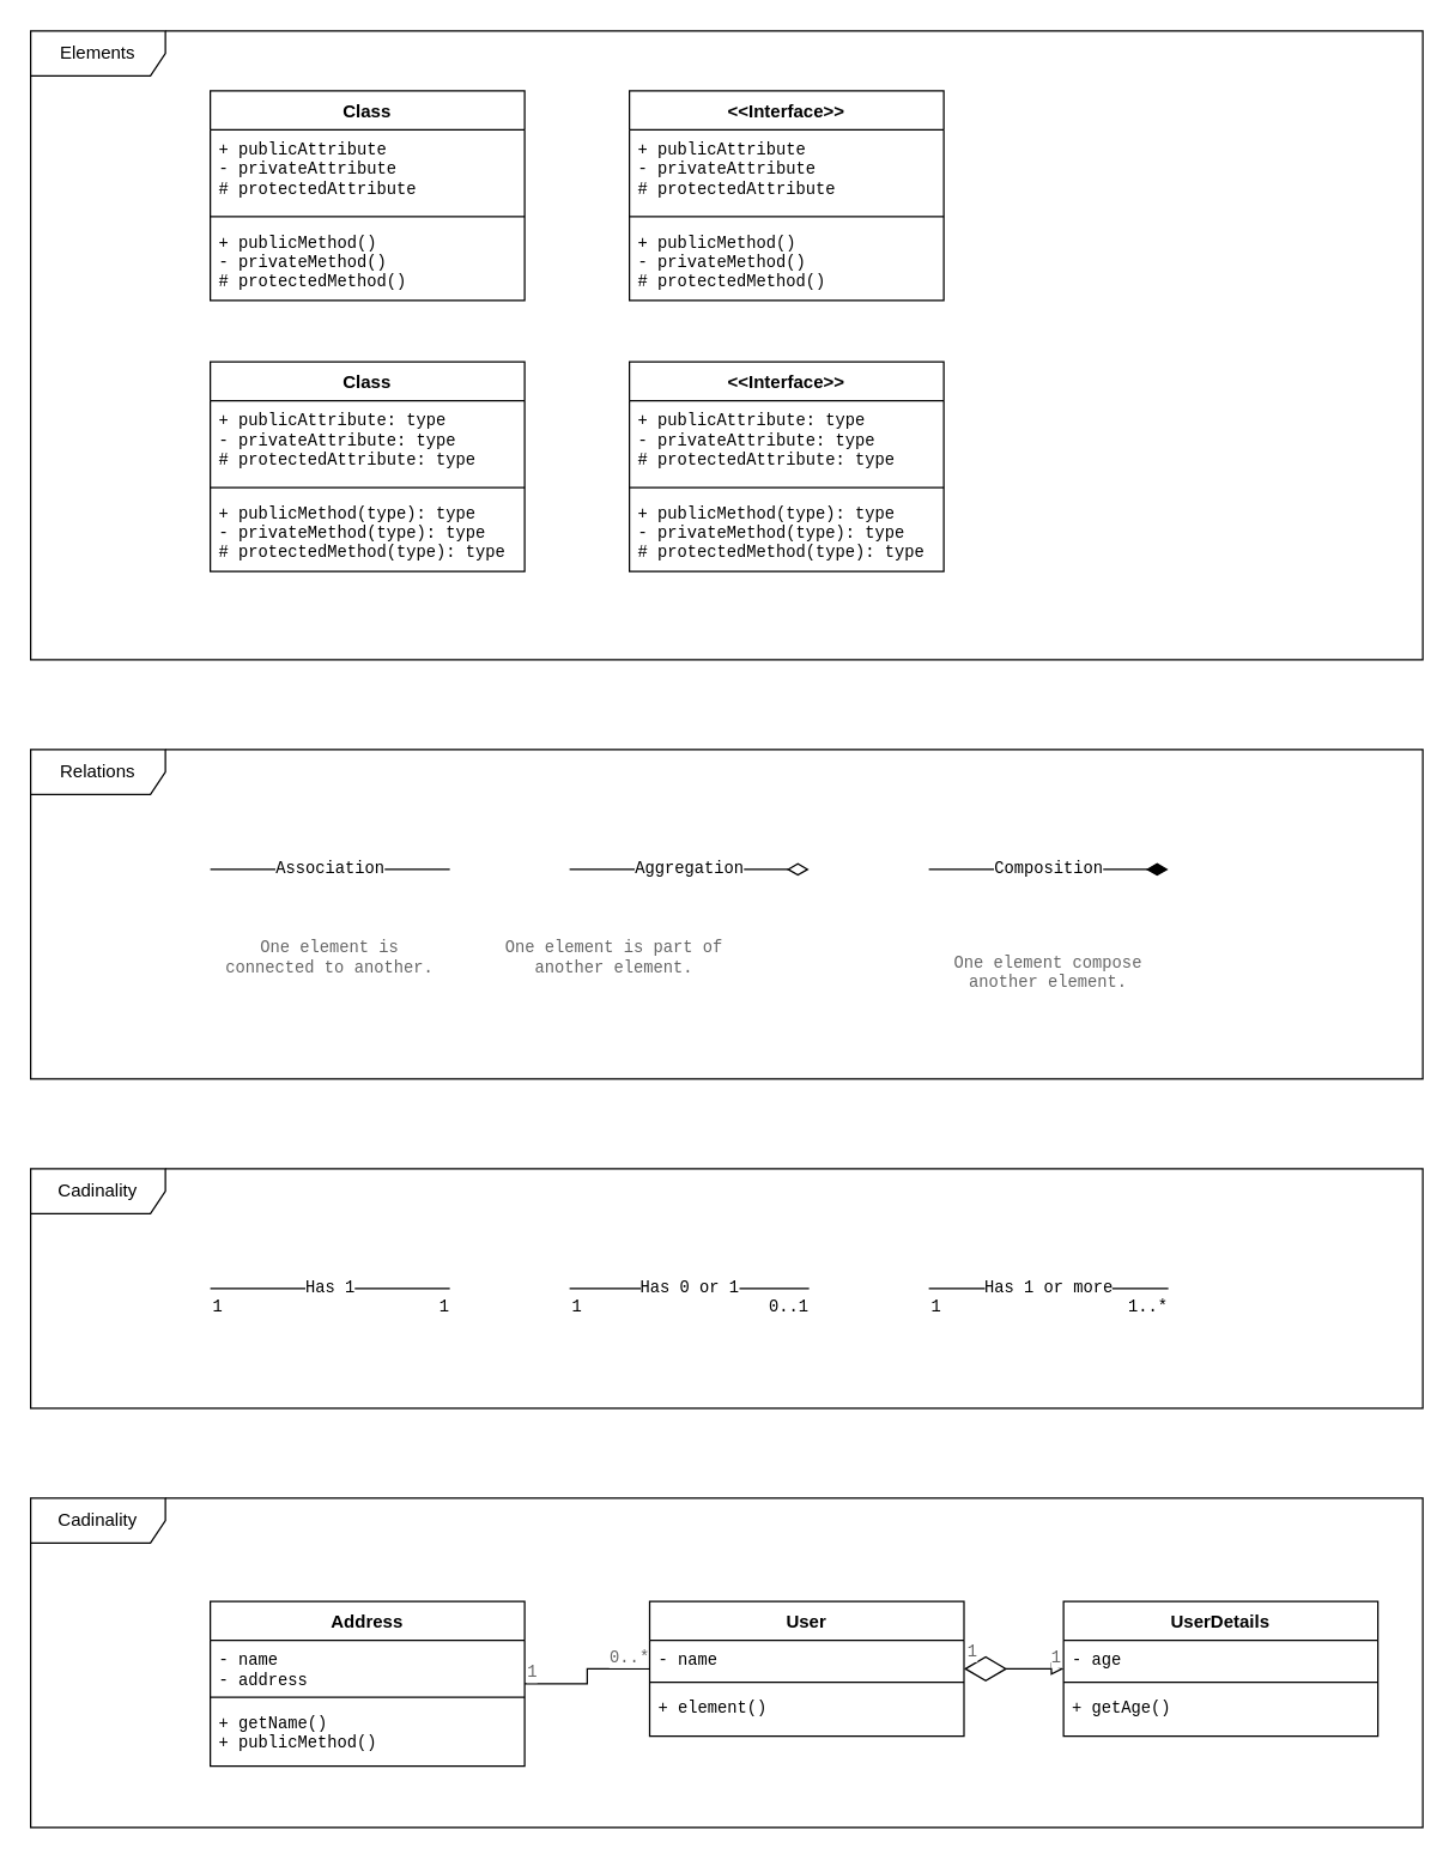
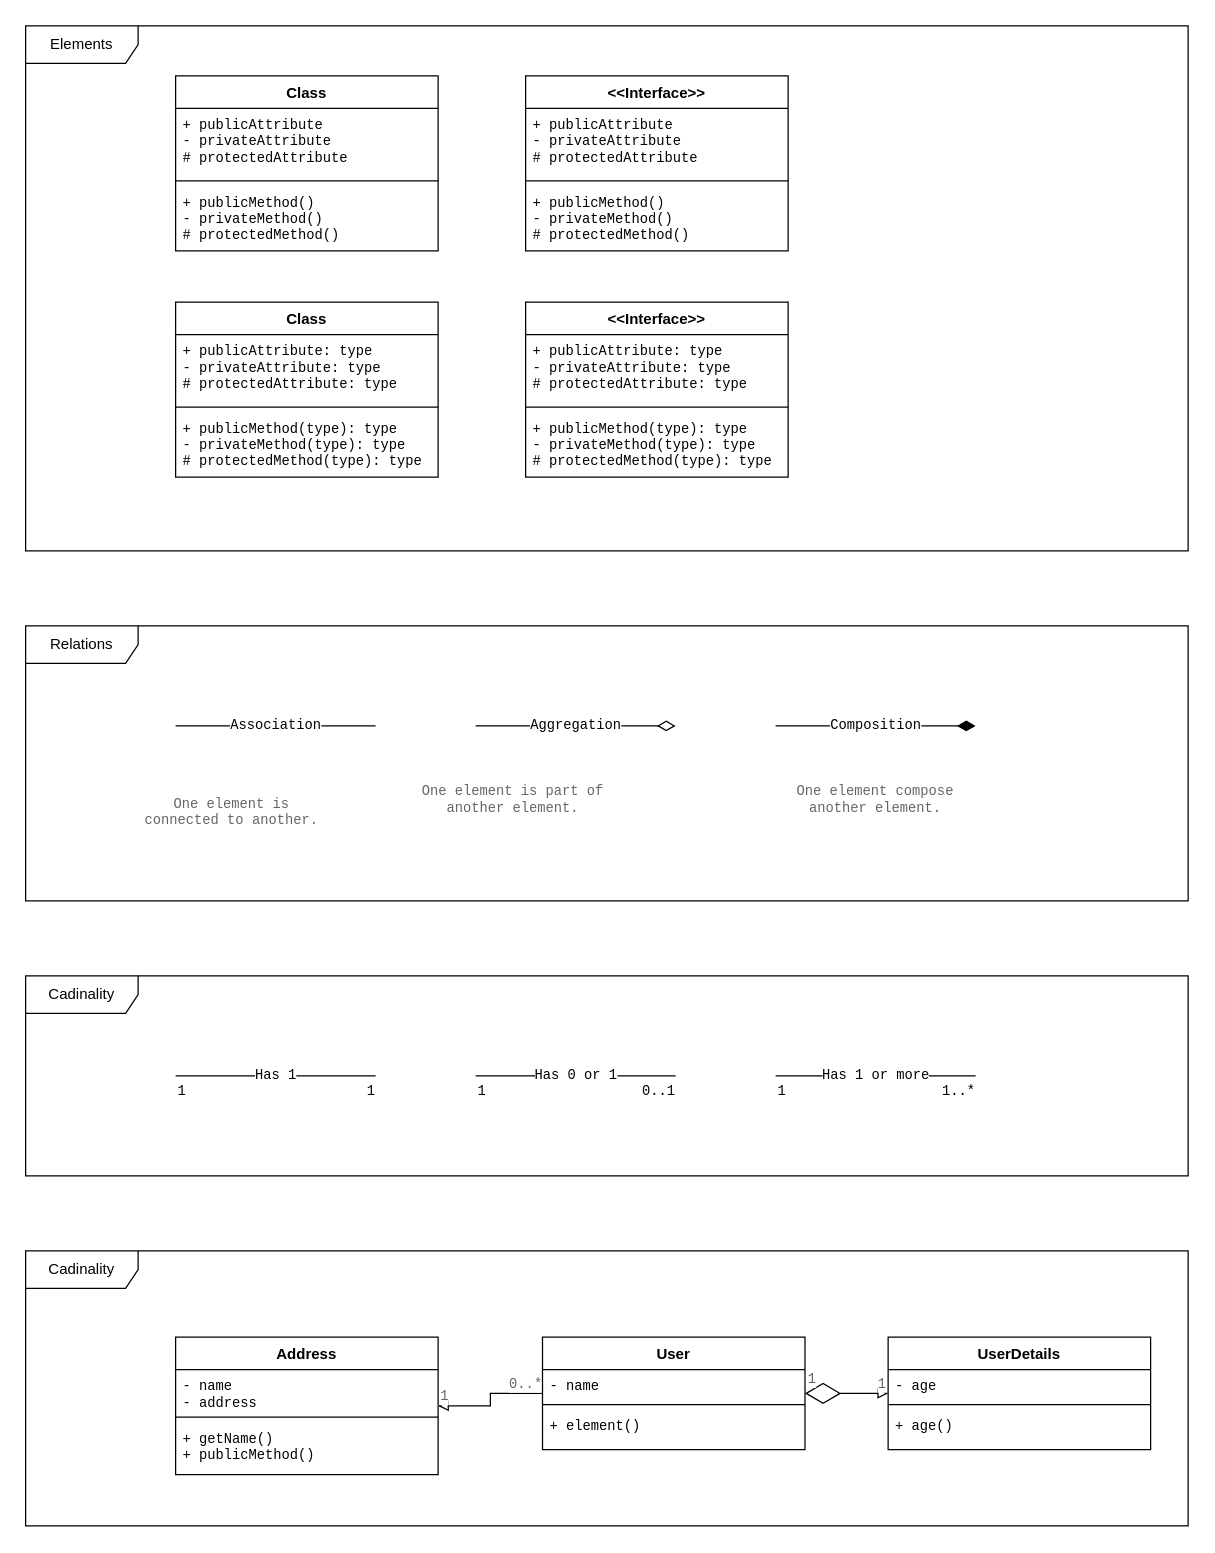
  <mxCell id="0" />
  <mxCell id="1" parent="0" />
  <mxCell id="2" value="Cadinality" style="shape=umlFrame;whiteSpace=wrap;html=1;width=90;height=30;" vertex="1" parent="1"><mxGeometry y="1000" width="930" height="220" as="geometry" x="20" /></mxCell>
  <mxCell id="3" value="Relations" style="shape=umlFrame;whiteSpace=wrap;html=1;width=90;height=30;" vertex="1" parent="1"><mxGeometry y="500" width="930" height="220" as="geometry" x="20" /></mxCell>
  <mxCell id="4" value="Elements" style="shape=umlFrame;whiteSpace=wrap;html=1;width=90;height=30;" vertex="1" parent="1"><mxGeometry y="20" width="930" height="420" as="geometry" x="20" /></mxCell>
  <mxCell id="5" value="Class" style="swimlane;fontStyle=1;align=center;verticalAlign=top;childLayout=stackLayout;horizontal=1;startSize=26;horizontalStack=0;resizeParent=1;resizeParentMax=0;resizeLast=0;collapsible=1;marginBottom=0;" vertex="1" parent="1"><mxGeometry x="140" y="60" width="210" height="140" as="geometry"><mxRectangle x="120" y="160" width="60" height="26" as="alternateBounds" /></mxGeometry></mxCell>
  <mxCell id="6" value="+ publicAttribute&#10;- privateAttribute&#10;# protectedAttribute" style="text;strokeColor=none;fillColor=none;align=left;verticalAlign=top;spacingLeft=4;spacingRight=4;overflow=hidden;rotatable=0;points=[[0,0.5],[1,0.5]];portConstraint=eastwest;fontFamily=Courier New;fontSize=11;" vertex="1" parent="5"><mxGeometry y="26" width="210" height="54" as="geometry" /></mxCell>
  <mxCell id="7" value="" style="line;strokeWidth=1;fillColor=none;align=left;verticalAlign=middle;spacingTop=-1;spacingLeft=3;spacingRight=3;rotatable=0;labelPosition=right;points=[];portConstraint=eastwest;" vertex="1" parent="5"><mxGeometry y="80" width="210" height="8" as="geometry" /></mxCell>
  <mxCell id="8" value="+ publicMethod()&#10;- privateMethod()&#10;# protectedMethod()" style="text;strokeColor=none;fillColor=none;align=left;verticalAlign=top;spacingLeft=4;spacingRight=4;overflow=hidden;rotatable=0;points=[[0,0.5],[1,0.5]];portConstraint=eastwest;fontFamily=Courier New;fontSize=11;" vertex="1" parent="5"><mxGeometry y="88" width="210" height="52" as="geometry" /></mxCell>
  <mxCell id="9" value="&lt;&lt;Interface&gt;&gt;" style="swimlane;fontStyle=1;align=center;verticalAlign=top;childLayout=stackLayout;horizontal=1;startSize=26;horizontalStack=0;resizeParent=1;resizeParentMax=0;resizeLast=0;collapsible=1;marginBottom=0;" vertex="1" parent="1"><mxGeometry x="420" y="60" width="210" height="140" as="geometry"><mxRectangle x="400" y="160" width="60" height="26" as="alternateBounds" /></mxGeometry></mxCell>
  <mxCell id="10" value="+ publicAttribute&#10;- privateAttribute&#10;# protectedAttribute" style="text;strokeColor=none;fillColor=none;align=left;verticalAlign=top;spacingLeft=4;spacingRight=4;overflow=hidden;rotatable=0;points=[[0,0.5],[1,0.5]];portConstraint=eastwest;fontFamily=Courier New;fontSize=11;" vertex="1" parent="9"><mxGeometry y="26" width="210" height="54" as="geometry" /></mxCell>
  <mxCell id="11" value="" style="line;strokeWidth=1;fillColor=none;align=left;verticalAlign=middle;spacingTop=-1;spacingLeft=3;spacingRight=3;rotatable=0;labelPosition=right;points=[];portConstraint=eastwest;" vertex="1" parent="9"><mxGeometry y="80" width="210" height="8" as="geometry" /></mxCell>
  <mxCell id="12" value="+ publicMethod()&#10;- privateMethod()&#10;# protectedMethod()" style="text;strokeColor=none;fillColor=none;align=left;verticalAlign=top;spacingLeft=4;spacingRight=4;overflow=hidden;rotatable=0;points=[[0,0.5],[1,0.5]];portConstraint=eastwest;fontFamily=Courier New;fontSize=11;" vertex="1" parent="9"><mxGeometry y="88" width="210" height="52" as="geometry" /></mxCell>
  <mxCell id="13" value="Class" style="swimlane;fontStyle=1;align=center;verticalAlign=top;childLayout=stackLayout;horizontal=1;startSize=26;horizontalStack=0;resizeParent=1;resizeParentMax=0;resizeLast=0;collapsible=1;marginBottom=0;" vertex="1" parent="1"><mxGeometry x="140" y="241" width="210" height="140" as="geometry"><mxRectangle x="120" y="160" width="60" height="26" as="alternateBounds" /></mxGeometry></mxCell>
  <mxCell id="14" value="+ publicAttribute: type&#10;- privateAttribute: type&#10;# protectedAttribute: type" style="text;strokeColor=none;fillColor=none;align=left;verticalAlign=top;spacingLeft=4;spacingRight=4;overflow=hidden;rotatable=0;points=[[0,0.5],[1,0.5]];portConstraint=eastwest;fontFamily=Courier New;fontSize=11;" vertex="1" parent="13"><mxGeometry y="26" width="210" height="54" as="geometry" /></mxCell>
  <mxCell id="15" value="" style="line;strokeWidth=1;fillColor=none;align=left;verticalAlign=middle;spacingTop=-1;spacingLeft=3;spacingRight=3;rotatable=0;labelPosition=right;points=[];portConstraint=eastwest;" vertex="1" parent="13"><mxGeometry y="80" width="210" height="8" as="geometry" /></mxCell>
  <mxCell id="16" value="+ publicMethod(type): type&#10;- privateMethod(type): type&#10;# protectedMethod(type): type" style="text;strokeColor=none;fillColor=none;align=left;verticalAlign=top;spacingLeft=4;spacingRight=4;overflow=hidden;rotatable=0;points=[[0,0.5],[1,0.5]];portConstraint=eastwest;fontFamily=Courier New;fontSize=11;" vertex="1" parent="13"><mxGeometry y="88" width="210" height="52" as="geometry" /></mxCell>
  <mxCell id="17" value="&lt;&lt;Interface&gt;&gt;" style="swimlane;fontStyle=1;align=center;verticalAlign=top;childLayout=stackLayout;horizontal=1;startSize=26;horizontalStack=0;resizeParent=1;resizeParentMax=0;resizeLast=0;collapsible=1;marginBottom=0;" vertex="1" parent="1"><mxGeometry x="420" y="241" width="210" height="140" as="geometry"><mxRectangle x="120" y="160" width="60" height="26" as="alternateBounds" /></mxGeometry></mxCell>
  <mxCell id="18" value="+ publicAttribute: type&#10;- privateAttribute: type&#10;# protectedAttribute: type" style="text;strokeColor=none;fillColor=none;align=left;verticalAlign=top;spacingLeft=4;spacingRight=4;overflow=hidden;rotatable=0;points=[[0,0.5],[1,0.5]];portConstraint=eastwest;fontFamily=Courier New;fontSize=11;" vertex="1" parent="17"><mxGeometry y="26" width="210" height="54" as="geometry" /></mxCell>
  <mxCell id="19" value="" style="line;strokeWidth=1;fillColor=none;align=left;verticalAlign=middle;spacingTop=-1;spacingLeft=3;spacingRight=3;rotatable=0;labelPosition=right;points=[];portConstraint=eastwest;" vertex="1" parent="17"><mxGeometry y="80" width="210" height="8" as="geometry" /></mxCell>
  <mxCell id="20" value="+ publicMethod(type): type&#10;- privateMethod(type): type&#10;# protectedMethod(type): type" style="text;strokeColor=none;fillColor=none;align=left;verticalAlign=top;spacingLeft=4;spacingRight=4;overflow=hidden;rotatable=0;points=[[0,0.5],[1,0.5]];portConstraint=eastwest;fontFamily=Courier New;fontSize=11;" vertex="1" parent="17"><mxGeometry y="88" width="210" height="52" as="geometry" /></mxCell>
  <mxCell id="21" value="Association" style="endArrow=none;html=1;endSize=12;startArrow=none;startSize=14;startFill=0;edgeStyle=orthogonalEdgeStyle;rounded=0;fontFamily=Courier New;fontSize=11;fontColor=default;endFill=0;" edge="1" parent="1"><mxGeometry relative="1" as="geometry"><mxPoint x="140" y="580" as="sourcePoint" /><mxPoint x="300" y="580" as="targetPoint" /></mxGeometry></mxCell>
  <mxCell id="22" value="Aggregation" style="endArrow=diamondThin;html=1;endSize=12;startArrow=none;startSize=14;startFill=0;edgeStyle=orthogonalEdgeStyle;rounded=0;fontFamily=Courier New;fontSize=11;fontColor=default;endFill=0;" edge="1" parent="1"><mxGeometry relative="1" as="geometry"><mxPoint x="380" y="580" as="sourcePoint" /><mxPoint x="540" y="580" as="targetPoint" /></mxGeometry></mxCell>
  <mxCell id="23" value="Has 1" style="endArrow=none;html=1;endSize=12;startArrow=none;startSize=14;startFill=0;edgeStyle=orthogonalEdgeStyle;rounded=0;fontFamily=Courier New;fontSize=11;fontColor=default;endFill=0;" edge="1" parent="1"><mxGeometry relative="1" as="geometry"><mxPoint x="140" y="860" as="sourcePoint" /><mxPoint x="300" y="860" as="targetPoint" /></mxGeometry></mxCell>
  <mxCell id="24" value="1" style="edgeLabel;resizable=0;html=1;align=left;verticalAlign=top;fontFamily=Courier New;fontSize=11;fontColor=default;fillColor=none;gradientColor=none;" connectable="0" vertex="1" parent="23"><mxGeometry x="-1" relative="1" as="geometry" /></mxCell>
  <mxCell id="25" value="1" style="edgeLabel;resizable=0;html=1;align=right;verticalAlign=top;fontFamily=Courier New;fontSize=11;fontColor=default;fillColor=none;gradientColor=none;" connectable="0" vertex="1" parent="23"><mxGeometry x="1" relative="1" as="geometry" /></mxCell>
  <mxCell id="26" value="Composition" style="endArrow=diamondThin;html=1;endSize=12;startArrow=none;startSize=14;startFill=0;edgeStyle=orthogonalEdgeStyle;rounded=0;fontFamily=Courier New;fontSize=11;fontColor=default;endFill=1;" edge="1" parent="1"><mxGeometry relative="1" as="geometry"><mxPoint x="620" y="580" as="sourcePoint" /><mxPoint x="780" y="580" as="targetPoint" /></mxGeometry></mxCell>
- <mxCell id="27" value="One element is connected to another." style="text;html=1;strokeColor=none;fillColor=none;align=center;verticalAlign=top;whiteSpace=wrap;rounded=0;fontFamily=Courier New;fontSize=11;fontColor=#666666;" vertex="1" parent="1"><mxGeometry x="140" y="620" width="160" height="80" as="geometry" /></mxCell>
+ <mxCell id="27" value="One element is connected to another." style="text;html=1;strokeColor=none;fillColor=none;align=center;verticalAlign=top;whiteSpace=wrap;rounded=0;fontFamily=Courier New;fontSize=11;fontColor=#666666;" vertex="1" parent="1"><mxGeometry x="105" y="630" width="160" height="80" as="geometry" /></mxCell>
  <mxCell id="28" value="One element is part of another element." style="text;html=1;strokeColor=none;fillColor=none;align=center;verticalAlign=top;whiteSpace=wrap;rounded=0;fontFamily=Courier New;fontSize=11;fontColor=#666666;" vertex="1" parent="1"><mxGeometry x="330" y="620" width="160" height="80" as="geometry" /></mxCell>
- <mxCell id="29" value="&lt;div&gt;One element compose another element.&lt;/div&gt;" style="text;html=1;strokeColor=none;fillColor=none;align=center;verticalAlign=top;whiteSpace=wrap;rounded=0;fontFamily=Courier New;fontSize=11;fontColor=#666666;" vertex="1" parent="1"><mxGeometry x="620" y="630" width="160" height="80" as="geometry" /></mxCell>
+ <mxCell id="29" value="&lt;div&gt;One element compose another element.&lt;/div&gt;" style="text;html=1;strokeColor=none;fillColor=none;align=center;verticalAlign=top;whiteSpace=wrap;rounded=0;fontFamily=Courier New;fontSize=11;fontColor=#666666;" vertex="1" parent="1"><mxGeometry x="620" y="620" width="160" height="80" as="geometry" /></mxCell>
  <mxCell id="30" value="Has 0 or 1" style="endArrow=none;html=1;endSize=12;startArrow=none;startSize=14;startFill=0;edgeStyle=orthogonalEdgeStyle;rounded=0;fontFamily=Courier New;fontSize=11;fontColor=default;endFill=0;" edge="1" parent="1"><mxGeometry relative="1" as="geometry"><mxPoint x="380" y="860" as="sourcePoint" /><mxPoint x="540" y="860" as="targetPoint" /></mxGeometry></mxCell>
  <mxCell id="31" value="1" style="edgeLabel;resizable=0;html=1;align=left;verticalAlign=top;fontFamily=Courier New;fontSize=11;fontColor=default;fillColor=none;gradientColor=none;" connectable="0" vertex="1" parent="30"><mxGeometry x="-1" relative="1" as="geometry" /></mxCell>
  <mxCell id="32" value="0..1" style="edgeLabel;resizable=0;html=1;align=right;verticalAlign=top;fontFamily=Courier New;fontSize=11;fontColor=default;fillColor=none;gradientColor=none;" connectable="0" vertex="1" parent="30"><mxGeometry x="1" relative="1" as="geometry" /></mxCell>
  <mxCell id="33" value="Has 1 or more" style="endArrow=none;html=1;endSize=12;startArrow=none;startSize=14;startFill=0;edgeStyle=orthogonalEdgeStyle;rounded=0;fontFamily=Courier New;fontSize=11;fontColor=default;endFill=0;" edge="1" parent="1"><mxGeometry relative="1" as="geometry"><mxPoint x="620" y="860" as="sourcePoint" /><mxPoint x="780" y="860" as="targetPoint" /></mxGeometry></mxCell>
  <mxCell id="34" value="1" style="edgeLabel;resizable=0;html=1;align=left;verticalAlign=top;fontFamily=Courier New;fontSize=11;fontColor=default;fillColor=none;gradientColor=none;" connectable="0" vertex="1" parent="33"><mxGeometry x="-1" relative="1" as="geometry" /></mxCell>
  <mxCell id="35" value="1..*" style="edgeLabel;resizable=0;html=1;align=right;verticalAlign=top;fontFamily=Courier New;fontSize=11;fontColor=default;fillColor=none;gradientColor=none;" connectable="0" vertex="1" parent="33"><mxGeometry x="1" relative="1" as="geometry" /></mxCell>
  <mxCell id="36" value="Cadinality" style="shape=umlFrame;whiteSpace=wrap;html=1;width=90;height=30;" vertex="1" parent="1"><mxGeometry y="780" width="930" height="160" as="geometry" x="20" /></mxCell>
- <mxCell id="37" style="edgeStyle=orthogonalEdgeStyle;rounded=0;orthogonalLoop=1;jettySize=auto;html=1;fontFamily=Courier New;fontSize=11;fontColor=#666666;startArrow=none;startFill=0;endArrow=none;endFill=0;startSize=26;" edge="1" parent="1" source="43" target="47"><mxGeometry relative="1" as="geometry" /></mxCell>
+ <mxCell id="37" style="edgeStyle=orthogonalEdgeStyle;rounded=0;orthogonalLoop=1;jettySize=auto;html=1;fontFamily=Courier New;fontSize=11;fontColor=#666666;startArrow=none;startFill=0;endArrow=block;endFill=0;startSize=26;" edge="1" parent="1" source="43" target="47"><mxGeometry relative="1" as="geometry" /></mxCell>
  <mxCell id="38" value="0..*" style="edgeLabel;html=1;align=center;verticalAlign=middle;resizable=0;points=[];fontSize=11;fontFamily=Courier New;fontColor=#666666;" vertex="1" connectable="0" parent="37"><mxGeometry x="-0.818" y="3" relative="1" as="geometry"><mxPoint x="-5" y="-11" as="offset" /></mxGeometry></mxCell>
  <mxCell id="39" value="1" style="edgeLabel;html=1;align=center;verticalAlign=middle;resizable=0;points=[];fontSize=11;fontFamily=Courier New;fontColor=#666666;" vertex="1" connectable="0" parent="37"><mxGeometry x="0.712" y="-1" relative="1" as="geometry"><mxPoint x="-9" y="-7" as="offset" /></mxGeometry></mxCell>
  <mxCell id="40" style="edgeStyle=orthogonalEdgeStyle;rounded=0;orthogonalLoop=1;jettySize=auto;html=1;fontFamily=Courier New;fontSize=11;fontColor=#666666;startArrow=diamondThin;startFill=0;endArrow=block;endFill=0;startSize=26;" edge="1" parent="1" source="43" target="51"><mxGeometry relative="1" as="geometry" /></mxCell>
  <mxCell id="41" value="1" style="edgeLabel;html=1;align=center;verticalAlign=middle;resizable=0;points=[];fontSize=11;fontFamily=Courier New;fontColor=#666666;" vertex="1" connectable="0" parent="40"><mxGeometry x="-0.708" y="-1" relative="1" as="geometry"><mxPoint x="-5" y="-13" as="offset" /></mxGeometry></mxCell>
  <mxCell id="42" value="1" style="edgeLabel;html=1;align=center;verticalAlign=middle;resizable=0;points=[];fontSize=11;fontFamily=Courier New;fontColor=#666666;" vertex="1" connectable="0" parent="40"><mxGeometry x="0.747" y="-1" relative="1" as="geometry"><mxPoint x="3" y="-9" as="offset" /></mxGeometry></mxCell>
  <mxCell id="43" value="User" style="swimlane;fontStyle=1;align=center;verticalAlign=top;childLayout=stackLayout;horizontal=1;startSize=26;horizontalStack=0;resizeParent=1;resizeParentMax=0;resizeLast=0;collapsible=1;marginBottom=0;" vertex="1" parent="1"><mxGeometry x="433.5" y="1069" width="210" height="90" as="geometry"><mxRectangle x="120" y="160" width="60" height="26" as="alternateBounds" /></mxGeometry></mxCell>
  <mxCell id="44" value="- name" style="text;strokeColor=none;fillColor=none;align=left;verticalAlign=top;spacingLeft=4;spacingRight=4;overflow=hidden;rotatable=0;points=[[0,0.5],[1,0.5]];portConstraint=eastwest;fontFamily=Courier New;fontSize=11;" vertex="1" parent="43"><mxGeometry y="26" width="210" height="24" as="geometry" /></mxCell>
  <mxCell id="45" value="" style="line;strokeWidth=1;fillColor=none;align=left;verticalAlign=middle;spacingTop=-1;spacingLeft=3;spacingRight=3;rotatable=0;labelPosition=right;points=[];portConstraint=eastwest;" vertex="1" parent="43"><mxGeometry y="50" width="210" height="8" as="geometry" /></mxCell>
  <mxCell id="46" value="+ element()" style="text;strokeColor=none;fillColor=none;align=left;verticalAlign=top;spacingLeft=4;spacingRight=4;overflow=hidden;rotatable=0;points=[[0,0.5],[1,0.5]];portConstraint=eastwest;fontFamily=Courier New;fontSize=11;" vertex="1" parent="43"><mxGeometry y="58" width="210" height="32" as="geometry" /></mxCell>
  <mxCell id="47" value="Address" style="swimlane;fontStyle=1;align=center;verticalAlign=top;childLayout=stackLayout;horizontal=1;startSize=26;horizontalStack=0;resizeParent=1;resizeParentMax=0;resizeLast=0;collapsible=1;marginBottom=0;" vertex="1" parent="1"><mxGeometry x="140" y="1069" width="210" height="110" as="geometry"><mxRectangle x="120" y="160" width="60" height="26" as="alternateBounds" /></mxGeometry></mxCell>
  <mxCell id="48" value="- name&#10;- address&#10;" style="text;strokeColor=none;fillColor=none;align=left;verticalAlign=top;spacingLeft=4;spacingRight=4;overflow=hidden;rotatable=0;points=[[0,0.5],[1,0.5]];portConstraint=eastwest;fontFamily=Courier New;fontSize=11;" vertex="1" parent="47"><mxGeometry y="26" width="210" height="34" as="geometry" /></mxCell>
  <mxCell id="49" value="" style="line;strokeWidth=1;fillColor=none;align=left;verticalAlign=middle;spacingTop=-1;spacingLeft=3;spacingRight=3;rotatable=0;labelPosition=right;points=[];portConstraint=eastwest;" vertex="1" parent="47"><mxGeometry y="60" width="210" height="8" as="geometry" /></mxCell>
  <mxCell id="50" value="+ getName()&#10;+ publicMethod()&#10;" style="text;strokeColor=none;fillColor=none;align=left;verticalAlign=top;spacingLeft=4;spacingRight=4;overflow=hidden;rotatable=0;points=[[0,0.5],[1,0.5]];portConstraint=eastwest;fontFamily=Courier New;fontSize=11;" vertex="1" parent="47"><mxGeometry y="68" width="210" height="42" as="geometry" /></mxCell>
  <mxCell id="51" value="UserDetails" style="swimlane;fontStyle=1;align=center;verticalAlign=top;childLayout=stackLayout;horizontal=1;startSize=26;horizontalStack=0;resizeParent=1;resizeParentMax=0;resizeLast=0;collapsible=1;marginBottom=0;" vertex="1" parent="1"><mxGeometry x="710" y="1069" width="210" height="90" as="geometry"><mxRectangle x="120" y="160" width="60" height="26" as="alternateBounds" /></mxGeometry></mxCell>
  <mxCell id="52" value="- age" style="text;strokeColor=none;fillColor=none;align=left;verticalAlign=top;spacingLeft=4;spacingRight=4;overflow=hidden;rotatable=0;points=[[0,0.5],[1,0.5]];portConstraint=eastwest;fontFamily=Courier New;fontSize=11;" vertex="1" parent="51"><mxGeometry y="26" width="210" height="24" as="geometry" /></mxCell>
  <mxCell id="53" value="" style="line;strokeWidth=1;fillColor=none;align=left;verticalAlign=middle;spacingTop=-1;spacingLeft=3;spacingRight=3;rotatable=0;labelPosition=right;points=[];portConstraint=eastwest;" vertex="1" parent="51"><mxGeometry y="50" width="210" height="8" as="geometry" /></mxCell>
- <mxCell id="54" value="+ getAge()" style="text;strokeColor=none;fillColor=none;align=left;verticalAlign=top;spacingLeft=4;spacingRight=4;overflow=hidden;rotatable=0;points=[[0,0.5],[1,0.5]];portConstraint=eastwest;fontFamily=Courier New;fontSize=11;" vertex="1" parent="51"><mxGeometry y="58" width="210" height="32" as="geometry" /></mxCell>
+ <mxCell id="54" value="+ age()" style="text;strokeColor=none;fillColor=none;align=left;verticalAlign=top;spacingLeft=4;spacingRight=4;overflow=hidden;rotatable=0;points=[[0,0.5],[1,0.5]];portConstraint=eastwest;fontFamily=Courier New;fontSize=11;" vertex="1" parent="51"><mxGeometry y="58" width="210" height="32" as="geometry" /></mxCell>
